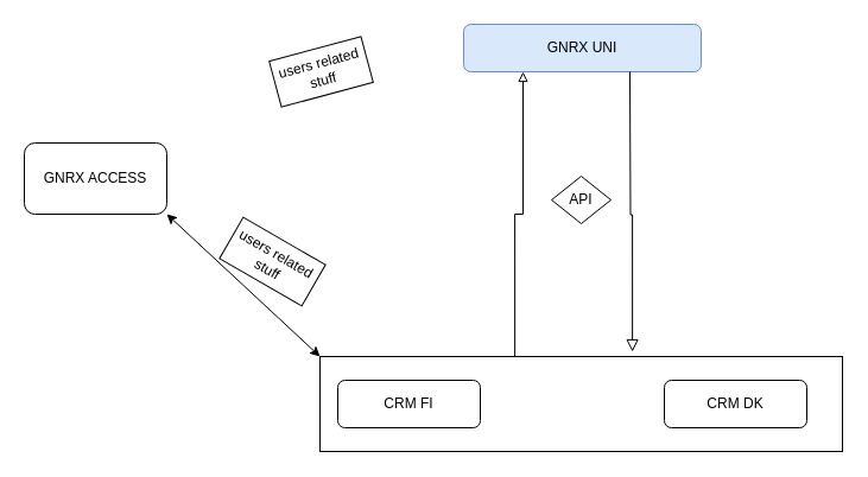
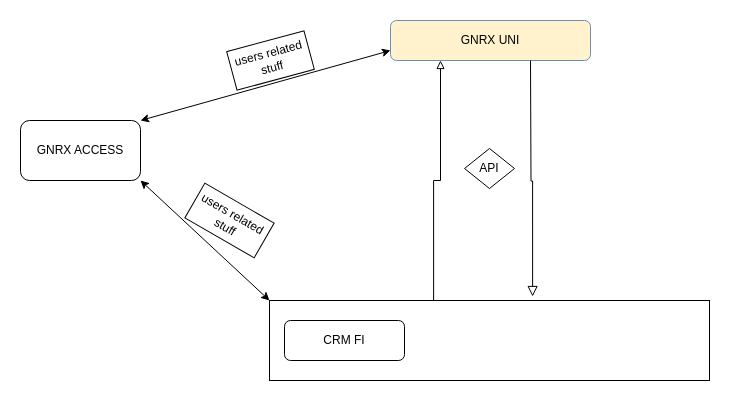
  <mxCell id="0" />
  <mxCell id="1" parent="0" />
  <mxCell id="2" value="" style="rounded=0;html=1;jettySize=auto;orthogonalLoop=1;fontSize=11;endArrow=none;endFill=0;endSize=8;strokeWidth=1;shadow=0;labelBackgroundColor=none;edgeStyle=orthogonalEdgeStyle;entryX=0.373;entryY=0.013;entryDx=0;entryDy=0;exitX=0.25;exitY=1;exitDx=0;exitDy=0;startArrow=block;startFill=0;entryPerimeter=0;" parent="1" source="3" target="5" edge="1"><mxGeometry relative="1" as="geometry"><mxPoint x="470" y="110" as="targetPoint" /></mxGeometry></mxCell>
- <mxCell id="3" value="GNRX UNI" style="rounded=1;whiteSpace=wrap;html=1;fontSize=12;glass=0;strokeWidth=1;shadow=0;fillColor=#dae8fc;strokeColor=#6c8ebf;" parent="1" vertex="1"><mxGeometry x="390" y="20" width="200" height="40" as="geometry" /></mxCell>
+ <mxCell id="3" value="GNRX UNI" style="rounded=1;whiteSpace=wrap;html=1;fontSize=12;glass=0;strokeWidth=1;shadow=0;fillColor=#fff2cc;strokeColor=#6c8ebf;" parent="1" vertex="1"><mxGeometry x="390" y="20" width="200" height="40" as="geometry" /></mxCell>
  <mxCell id="4" value="" style="group;fillColor=#ffe6cc;strokeColor=#d79b00;" vertex="1" connectable="0" parent="1"><mxGeometry x="269" y="300" width="440" height="80" as="geometry" /></mxCell>
  <mxCell id="5" value="" style="rounded=0;whiteSpace=wrap;html=1;" vertex="1" parent="4"><mxGeometry width="440" height="80" as="geometry" /></mxCell>
- <mxCell id="6" value="CRM DK" style="rounded=1;whiteSpace=wrap;html=1;fontSize=12;glass=0;strokeWidth=1;shadow=0;" vertex="1" parent="4"><mxGeometry x="290" y="20" width="120" height="40" as="geometry" /></mxCell>
  <mxCell id="7" value="CRM FI" style="rounded=1;whiteSpace=wrap;html=1;fontSize=12;glass=0;strokeWidth=1;shadow=0;" vertex="1" parent="4"><mxGeometry x="15" y="20" width="120" height="40" as="geometry" /></mxCell>
  <mxCell id="8" value="" style="rounded=0;html=1;jettySize=auto;orthogonalLoop=1;fontSize=11;endArrow=block;endFill=0;endSize=8;strokeWidth=1;shadow=0;labelBackgroundColor=none;edgeStyle=orthogonalEdgeStyle;entryX=0.598;entryY=-0.05;entryDx=0;entryDy=0;exitX=0.25;exitY=1;exitDx=0;exitDy=0;startArrow=none;startFill=0;entryPerimeter=0;" edge="1" parent="1" target="5"><mxGeometry relative="1" as="geometry"><mxPoint x="530" y="60" as="sourcePoint" /><mxPoint x="530" y="290" as="targetPoint" /></mxGeometry></mxCell>
  <mxCell id="9" value="API" style="rhombus;whiteSpace=wrap;html=1;" vertex="1" parent="1"><mxGeometry x="464" y="148" width="50" height="40" as="geometry" /></mxCell>
  <mxCell id="10" value="GNRX ACCESS" style="rounded=1;whiteSpace=wrap;html=1;" vertex="1" parent="1"><mxGeometry x="20" y="120" width="120" height="60" as="geometry" /></mxCell>
+ <mxCell id="11" value="" style="endArrow=classic;startArrow=classic;html=1;rounded=0;entryX=0;entryY=0.75;entryDx=0;entryDy=0;exitX=1;exitY=0;exitDx=0;exitDy=0;" edge="1" parent="1" source="10" target="3"><mxGeometry width="50" height="50" relative="1" as="geometry"><mxPoint x="190" y="140" as="sourcePoint" /><mxPoint x="240" y="90" as="targetPoint" /></mxGeometry></mxCell>
  <mxCell id="12" value="" style="endArrow=classic;startArrow=classic;html=1;rounded=0;entryX=0;entryY=0;entryDx=0;entryDy=0;exitX=1;exitY=1;exitDx=0;exitDy=0;" edge="1" parent="1" source="10" target="5"><mxGeometry width="50" height="50" relative="1" as="geometry"><mxPoint x="100" y="230" as="sourcePoint" /><mxPoint x="350" y="160" as="targetPoint" /></mxGeometry></mxCell>
  <mxCell id="13" value="users related stuff" style="rounded=0;whiteSpace=wrap;html=1;rotation=30;" vertex="1" parent="1"><mxGeometry x="189" y="200" width="80" height="40" as="geometry" /></mxCell>
  <mxCell id="14" value="users related stuff" style="rounded=0;whiteSpace=wrap;html=1;rotation=-15;" vertex="1" parent="1"><mxGeometry x="230" y="40" width="80" height="40" as="geometry" /></mxCell>
